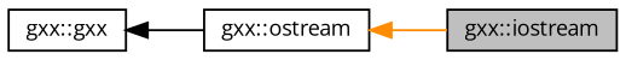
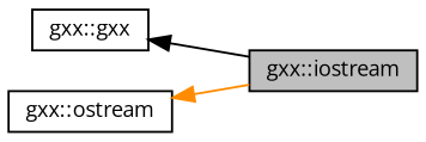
  digraph {
    fontname="Open Sans"
    rankdir=LR
    node [color=black fillcolor=white fontname="Open Sans" fontsize=10 shape=record style=filled]
    edge [dir=back fontname="Open Sans" fontsize=10 labelfontname=Helvetica labelfontsize=10 style=solid]
    n1 [fillcolor=grey75 fontcolor=black height=0.2 label="gxx::iostream" width=0.4]
    n2 [height=0.2 label="gxx::gxx" width=0.4]
    n3 [height=0.2 label="gxx::ostream" width=0.4]
-   n2 -> n3 [color=black]
+   n2 -> n1 [color=black]
    n3 -> n1 [color=darkorange]
  }
